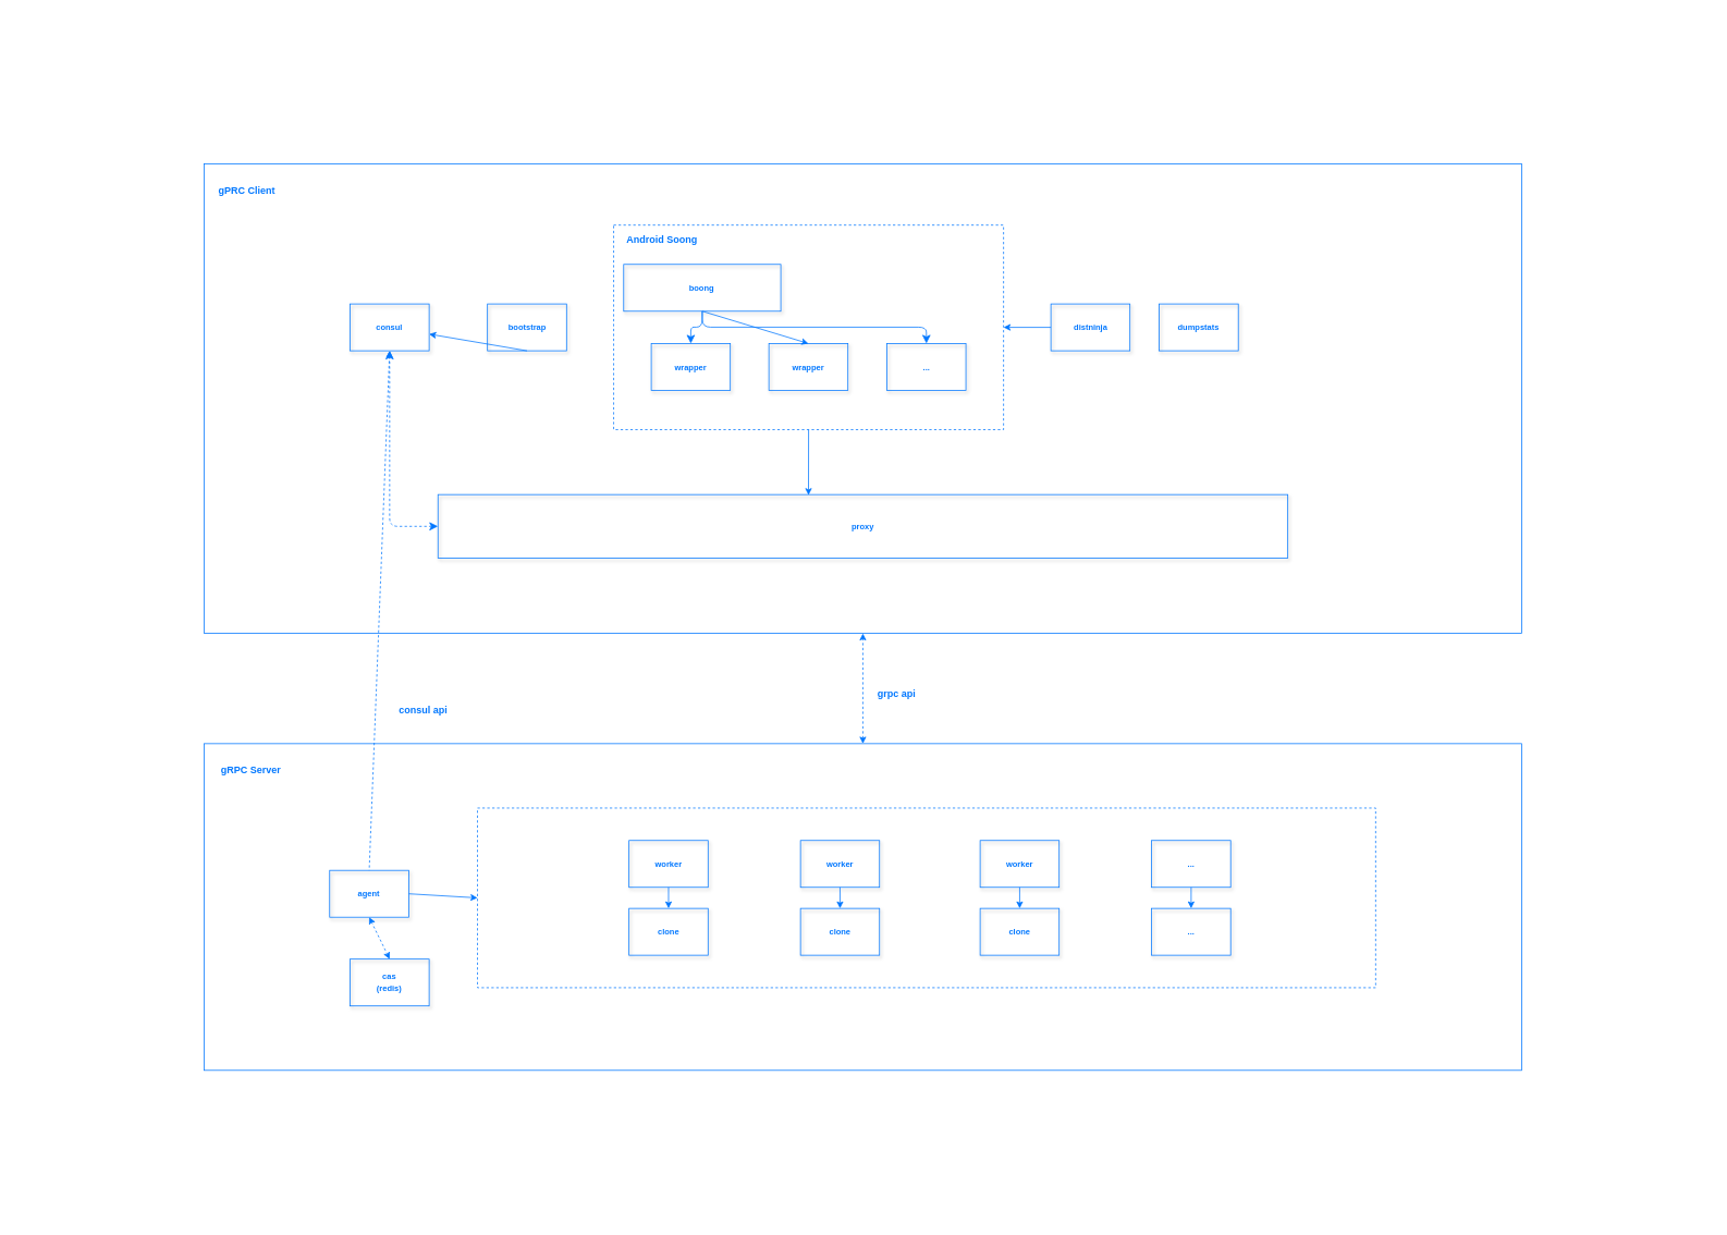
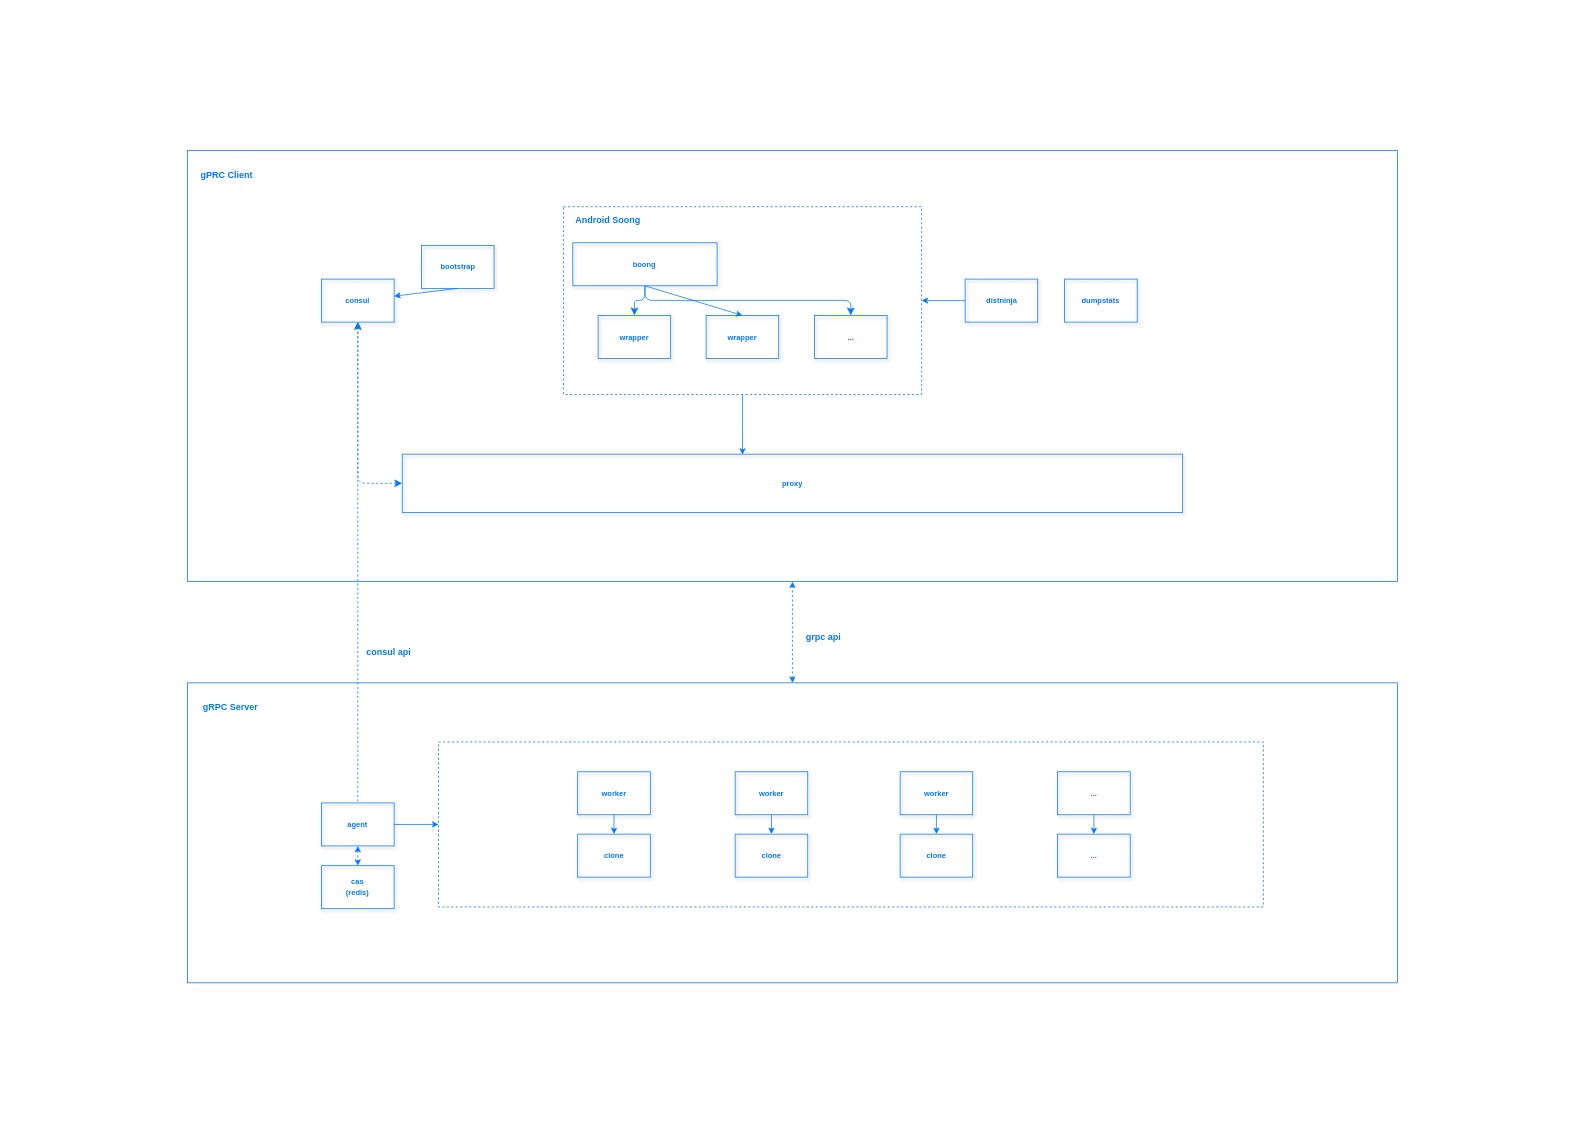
  <mxCell id="0" />
  <mxCell id="1" parent="0" />
  <mxCell id="2" value="" style="rounded=0;whiteSpace=wrap;html=1;dashed=1;strokeColor=#FFFFFF;fillColor=#FFFFFF;" parent="1" vertex="1"><mxGeometry x="20.38" y="20" width="2071.75" height="1470" as="geometry" /></mxCell>
  <mxCell id="3" value="" style="rounded=0;whiteSpace=wrap;html=1;strokeColor=#0077FF;fillColor=none;" parent="1" vertex="1"><mxGeometry x="249.5" y="910" width="1613.5" height="400" as="geometry" /></mxCell>
  <mxCell id="4" value="" style="rounded=0;whiteSpace=wrap;html=1;fontSize=10;dashed=1;strokeColor=#0077FF;fillColor=none;shadow=0;" parent="1" vertex="1"><mxGeometry x="584.26" y="988.82" width="1100" height="220" as="geometry" /></mxCell>
  <mxCell id="5" value="" style="rounded=0;whiteSpace=wrap;html=1;fillColor=none;strokeColor=#0077ff;" parent="1" vertex="1"><mxGeometry x="249.5" y="200" width="1613.5" height="575" as="geometry" /></mxCell>
  <mxCell id="6" value="" style="rounded=0;whiteSpace=wrap;html=1;fontSize=10;dashed=1;strokeColor=#0077FF;fillColor=none;shadow=0;" parent="1" vertex="1"><mxGeometry x="751.02" y="275" width="477.5" height="250.49" as="geometry" /></mxCell>
- <mxCell id="7" value="&lt;b style=&quot;border-color: var(--border-color);&quot;&gt;&lt;font style=&quot;font-size: 10px;&quot;&gt;cas&lt;br&gt;(redis)&lt;/font&gt;&lt;br&gt;&lt;/b&gt;" style="rounded=0;whiteSpace=wrap;html=1;strokeColor=#0077FF;fillColor=none;shadow=1;fontColor=#0077FF;" parent="1" vertex="1"><mxGeometry x="428.26" y="1173.82" width="96.82" height="57.35" as="geometry" /></mxCell>
- <mxCell id="8" value="&lt;b style=&quot;border-color: var(--border-color);&quot;&gt;&lt;font style=&quot;font-size: 10px;&quot;&gt;agent&lt;/font&gt;&lt;/b&gt;" style="rounded=0;whiteSpace=wrap;html=1;strokeColor=#0077FF;fillColor=none;shadow=1;fontColor=#0077FF;" parent="1" vertex="1"><mxGeometry x="403.26" y="1065.14" width="96.82" height="57.35" as="geometry" /></mxCell>
+ <mxCell id="7" value="&lt;b style=&quot;border-color: var(--border-color);&quot;&gt;&lt;font style=&quot;font-size: 10px;&quot;&gt;cas&lt;br&gt;(redis)&lt;/font&gt;&lt;br&gt;&lt;/b&gt;" style="rounded=0;whiteSpace=wrap;html=1;strokeColor=#0077FF;fillColor=none;shadow=1;fontColor=#0077FF;" parent="1" vertex="1"><mxGeometry x="428.26" y="1153.82" width="96.82" height="57.35" as="geometry" /></mxCell>
+ <mxCell id="8" value="&lt;b style=&quot;border-color: var(--border-color);&quot;&gt;&lt;font style=&quot;font-size: 10px;&quot;&gt;agent&lt;/font&gt;&lt;/b&gt;" style="rounded=0;whiteSpace=wrap;html=1;strokeColor=#0077FF;fillColor=none;shadow=1;fontColor=#0077FF;" parent="1" vertex="1"><mxGeometry x="428.26" y="1070.14" width="96.82" height="57.35" as="geometry" /></mxCell>
  <mxCell id="9" value="&lt;b style=&quot;border-color: var(--border-color);&quot;&gt;&lt;font style=&quot;font-size: 10px;&quot;&gt;proxy&lt;/font&gt;&lt;br&gt;&lt;/b&gt;" style="rounded=0;whiteSpace=wrap;html=1;strokeColor=#0077FF;fillColor=none;shadow=1;fontColor=#0077FF;" parent="1" vertex="1"><mxGeometry x="535.89" y="605" width="1040.75" height="77.75" as="geometry" /></mxCell>
- <mxCell id="10" value="&lt;b&gt;&lt;font style=&quot;font-size: 10px;&quot;&gt;bootstrap&lt;/font&gt;&lt;/b&gt;" style="rounded=0;whiteSpace=wrap;html=1;strokeColor=#0077FF;fillColor=none;shadow=1;fontColor=#0077FF;" parent="1" vertex="1"><mxGeometry x="596.52" y="371.57" width="96.82" height="57.35" as="geometry" /></mxCell>
+ <mxCell id="10" value="&lt;b&gt;&lt;font style=&quot;font-size: 10px;&quot;&gt;bootstrap&lt;/font&gt;&lt;/b&gt;" style="rounded=0;whiteSpace=wrap;html=1;strokeColor=#0077FF;fillColor=none;shadow=1;fontColor=#0077FF;" parent="1" vertex="1"><mxGeometry x="561.52" y="326.57" width="96.82" height="57.35" as="geometry" /></mxCell>
  <mxCell id="11" value="&lt;b&gt;&lt;span style=&quot;font-size: 10px;&quot;&gt;distninja&lt;/span&gt;&lt;br&gt;&lt;/b&gt;" style="rounded=0;whiteSpace=wrap;html=1;strokeColor=#0077FF;fillColor=none;shadow=1;fontColor=#0077FF;" parent="1" vertex="1"><mxGeometry x="1286.52" y="371.57" width="96.82" height="57.35" as="geometry" /></mxCell>
  <mxCell id="12" value="&lt;b style=&quot;border-color: var(--border-color);&quot;&gt;gPRC Client&lt;/b&gt;&lt;b&gt;&lt;font&gt;&lt;br&gt;&lt;/font&gt;&lt;/b&gt;" style="text;html=1;strokeColor=none;fillColor=none;align=center;verticalAlign=middle;whiteSpace=wrap;rounded=0;fontColor=#0077FF;" parent="1" vertex="1"><mxGeometry x="259.5" y="215" width="83.5" height="35" as="geometry" /></mxCell>
  <mxCell id="13" value="&lt;b style=&quot;border-color: var(--border-color);&quot;&gt;&lt;font style=&quot;font-size: 10px;&quot;&gt;worker&lt;/font&gt;&lt;br&gt;&lt;/b&gt;" style="rounded=0;whiteSpace=wrap;html=1;strokeColor=#0077FF;fillColor=none;shadow=1;fontColor=#0077FF;" parent="1" vertex="1"><mxGeometry x="769.85" y="1028.56" width="96.82" height="57.35" as="geometry" /></mxCell>
  <mxCell id="14" value="&lt;b style=&quot;border-color: var(--border-color);&quot;&gt;&lt;font style=&quot;font-size: 10px;&quot;&gt;wrapper&lt;/font&gt;&lt;/b&gt;" style="rounded=0;whiteSpace=wrap;html=1;strokeColor=#0077FF;fillColor=none;shadow=1;fontColor=#0077FF;" parent="1" vertex="1"><mxGeometry x="797.09" y="420" width="96.82" height="57.35" as="geometry" /></mxCell>
  <mxCell id="15" value="&lt;b style=&quot;border-color: var(--border-color);&quot;&gt;&lt;font style=&quot;font-size: 10px;&quot;&gt;wrapper&lt;/font&gt;&lt;/b&gt;" style="rounded=0;whiteSpace=wrap;html=1;strokeColor=#0077FF;fillColor=none;shadow=1;fontColor=#0077FF;" parent="1" vertex="1"><mxGeometry x="941.14" y="420" width="96.82" height="57.35" as="geometry" /></mxCell>
  <mxCell id="16" value="&lt;b style=&quot;border-color: var(--border-color);&quot;&gt;&lt;font style=&quot;font-size: 10px;&quot;&gt;...&lt;/font&gt;&lt;/b&gt;" style="rounded=0;whiteSpace=wrap;html=1;strokeColor=#0077FF;fillColor=none;shadow=1;fontColor=#0077FF;" parent="1" vertex="1"><mxGeometry x="1085.63" y="420" width="96.82" height="57.35" as="geometry" /></mxCell>
  <mxCell id="17" value="&lt;b&gt;&lt;font&gt;Android Soong&lt;/font&gt;&lt;/b&gt;" style="text;html=1;strokeColor=none;fillColor=none;align=center;verticalAlign=middle;whiteSpace=wrap;rounded=0;fontColor=#0077FF;shadow=0;" parent="1" vertex="1"><mxGeometry x="755.02" y="280.98" width="110.75" height="24.02" as="geometry" /></mxCell>
  <mxCell id="18" value="" style="endArrow=classic;html=1;exitX=0.5;exitY=1;exitDx=0;exitDy=0;strokeColor=#0077FF;shadow=0;" parent="1" source="10" target="42" edge="1"><mxGeometry width="50" height="50" relative="1" as="geometry"><mxPoint x="1043.89" y="875" as="sourcePoint" /><mxPoint x="583.89" y="605" as="targetPoint" /></mxGeometry></mxCell>
  <mxCell id="19" value="" style="endArrow=classic;html=1;entryX=0.436;entryY=0.009;entryDx=0;entryDy=0;strokeColor=#0077FF;shadow=0;exitX=0.5;exitY=1;exitDx=0;exitDy=0;entryPerimeter=0;" parent="1" source="6" target="9" edge="1"><mxGeometry width="50" height="50" relative="1" as="geometry"><mxPoint x="727.01" y="545" as="sourcePoint" /><mxPoint x="788.51" y="665.51" as="targetPoint" /></mxGeometry></mxCell>
  <mxCell id="20" value="" style="endArrow=classic;html=1;startArrow=none;startFill=0;endFill=1;strokeColor=#0077FF;shadow=0;exitX=0;exitY=0.5;exitDx=0;exitDy=0;entryX=1;entryY=0.5;entryDx=0;entryDy=0;" parent="1" source="11" edge="1" target="6"><mxGeometry width="50" height="50" relative="1" as="geometry"><mxPoint x="1335.01" y="425" as="sourcePoint" /><mxPoint x="1335.01" y="605" as="targetPoint" /></mxGeometry></mxCell>
  <mxCell id="21" value="" style="endArrow=classic;html=1;exitX=1;exitY=0.5;exitDx=0;exitDy=0;entryX=0;entryY=0.5;entryDx=0;entryDy=0;strokeColor=#0077FF;fontColor=#0077FF;shadow=0;" parent="1" source="8" target="4" edge="1"><mxGeometry width="50" height="50" relative="1" as="geometry"><mxPoint x="545.76" y="968.81" as="sourcePoint" /><mxPoint x="588.26" y="1098.815" as="targetPoint" /></mxGeometry></mxCell>
  <mxCell id="22" value="" style="endArrow=classic;startArrow=classic;html=1;exitX=0.5;exitY=1;exitDx=0;exitDy=0;entryX=0.5;entryY=0;entryDx=0;entryDy=0;strokeColor=#0077FF;fontColor=#0077FF;shadow=0;dashed=1;" parent="1" source="8" target="7" edge="1"><mxGeometry width="50" height="50" relative="1" as="geometry"><mxPoint x="615.76" y="1118.81" as="sourcePoint" /><mxPoint x="665.76" y="1068.81" as="targetPoint" /></mxGeometry></mxCell>
  <mxCell id="23" value="&lt;b&gt;grpc api&lt;/b&gt;" style="text;html=1;strokeColor=none;fillColor=none;align=center;verticalAlign=middle;whiteSpace=wrap;rounded=0;fontColor=#0077FF;" parent="1" vertex="1"><mxGeometry x="1063.01" y="835" width="70" height="30" as="geometry" /></mxCell>
  <mxCell id="24" value="" style="endArrow=classic;startArrow=classic;html=1;entryX=0.5;entryY=1;entryDx=0;entryDy=0;exitX=0.5;exitY=0;exitDx=0;exitDy=0;strokeColor=#0077FF;dashed=1;" parent="1" edge="1"><mxGeometry width="50" height="50" relative="1" as="geometry"><mxPoint x="1056.26" y="910" as="sourcePoint" /><mxPoint x="1056.26" y="775" as="targetPoint" /></mxGeometry></mxCell>
  <mxCell id="25" value="&lt;b style=&quot;border-color: var(--border-color);&quot;&gt;&lt;font style=&quot;border-color: var(--border-color); font-size: 10px;&quot;&gt;boong&lt;br&gt;&lt;/font&gt;&lt;/b&gt;" style="rounded=0;whiteSpace=wrap;html=1;strokeColor=#0077FF;fillColor=none;shadow=1;fontColor=#0077FF;" parent="1" vertex="1"><mxGeometry x="763.34" y="323.14" width="192.41" height="57.35" as="geometry" /></mxCell>
  <mxCell id="26" value="&lt;span style=&quot;border-color: var(--border-color);&quot;&gt;gRPC Server&lt;/span&gt;&lt;span&gt;&lt;font&gt;&lt;br&gt;&lt;/font&gt;&lt;/span&gt;" style="text;html=1;strokeColor=none;fillColor=none;align=center;verticalAlign=middle;whiteSpace=wrap;rounded=0;fontColor=#0077FF;fontStyle=1" parent="1" vertex="1"><mxGeometry x="259.5" y="925" width="93.5" height="35" as="geometry" /></mxCell>
  <mxCell id="27" value="&lt;b style=&quot;border-color: var(--border-color);&quot;&gt;&lt;font style=&quot;font-size: 10px;&quot;&gt;clone&lt;/font&gt;&lt;br&gt;&lt;/b&gt;" style="rounded=0;whiteSpace=wrap;html=1;strokeColor=#0077FF;fillColor=none;shadow=1;fontColor=#0077FF;" parent="1" vertex="1"><mxGeometry x="769.85" y="1111.73" width="96.82" height="57.35" as="geometry" /></mxCell>
  <mxCell id="28" value="&lt;b style=&quot;border-color: var(--border-color);&quot;&gt;&lt;b&gt;&lt;font style=&quot;font-size: 10px;&quot;&gt;dumpstats&lt;/font&gt;&lt;/b&gt;&lt;br&gt;&lt;/b&gt;" style="rounded=0;whiteSpace=wrap;html=1;strokeColor=#0077FF;fillColor=none;shadow=1;fontColor=#0077FF;" parent="1" vertex="1"><mxGeometry x="1419.2" y="371.57" width="96.82" height="57.35" as="geometry" /></mxCell>
  <mxCell id="29" value="&lt;b style=&quot;border-color: var(--border-color);&quot;&gt;&lt;font style=&quot;font-size: 10px;&quot;&gt;worker&lt;/font&gt;&lt;br&gt;&lt;/b&gt;" style="rounded=0;whiteSpace=wrap;html=1;strokeColor=#0077FF;fillColor=none;shadow=1;fontColor=#0077FF;" parent="1" vertex="1"><mxGeometry x="979.85" y="1028.56" width="96.82" height="57.35" as="geometry" /></mxCell>
  <mxCell id="30" value="&lt;b style=&quot;border-color: var(--border-color);&quot;&gt;&lt;font style=&quot;font-size: 10px;&quot;&gt;clone&lt;/font&gt;&lt;br&gt;&lt;/b&gt;" style="rounded=0;whiteSpace=wrap;html=1;strokeColor=#0077FF;fillColor=none;shadow=1;fontColor=#0077FF;" parent="1" vertex="1"><mxGeometry x="979.85" y="1111.73" width="96.82" height="57.35" as="geometry" /></mxCell>
  <mxCell id="31" value="&lt;b style=&quot;border-color: var(--border-color);&quot;&gt;&lt;font style=&quot;font-size: 10px;&quot;&gt;worker&lt;/font&gt;&lt;br&gt;&lt;/b&gt;" style="rounded=0;whiteSpace=wrap;html=1;strokeColor=#0077FF;fillColor=none;shadow=1;fontColor=#0077FF;" parent="1" vertex="1"><mxGeometry x="1199.85" y="1028.56" width="96.82" height="57.35" as="geometry" /></mxCell>
  <mxCell id="32" value="&lt;b style=&quot;border-color: var(--border-color);&quot;&gt;&lt;font style=&quot;font-size: 10px;&quot;&gt;clone&lt;/font&gt;&lt;br&gt;&lt;/b&gt;" style="rounded=0;whiteSpace=wrap;html=1;strokeColor=#0077FF;fillColor=none;shadow=1;fontColor=#0077FF;" parent="1" vertex="1"><mxGeometry x="1199.85" y="1111.73" width="96.82" height="57.35" as="geometry" /></mxCell>
  <mxCell id="33" value="&lt;b style=&quot;border-color: var(--border-color);&quot;&gt;&lt;font style=&quot;font-size: 10px;&quot;&gt;...&lt;/font&gt;&lt;br&gt;&lt;/b&gt;" style="rounded=0;whiteSpace=wrap;html=1;strokeColor=#0077FF;fillColor=none;shadow=1;fontColor=#0077FF;" parent="1" vertex="1"><mxGeometry x="1409.85" y="1028.56" width="96.82" height="57.35" as="geometry" /></mxCell>
  <mxCell id="34" value="&lt;b style=&quot;border-color: var(--border-color);&quot;&gt;&lt;font style=&quot;font-size: 10px;&quot;&gt;...&lt;/font&gt;&lt;br&gt;&lt;/b&gt;" style="rounded=0;whiteSpace=wrap;html=1;strokeColor=#0077FF;fillColor=none;shadow=1;fontColor=#0077FF;" parent="1" vertex="1"><mxGeometry x="1409.85" y="1111.73" width="96.82" height="57.35" as="geometry" /></mxCell>
  <mxCell id="35" value="" style="endArrow=classic;html=1;entryX=0.5;entryY=0;entryDx=0;entryDy=0;strokeColor=#0077FF;shadow=0;exitX=0.5;exitY=1;exitDx=0;exitDy=0;" parent="1" source="13" target="27" edge="1"><mxGeometry width="50" height="50" relative="1" as="geometry"><mxPoint x="817.85" y="1085.91" as="sourcePoint" /><mxPoint x="817.737" y="1166.12" as="targetPoint" /></mxGeometry></mxCell>
  <mxCell id="36" value="" style="endArrow=classic;html=1;entryX=0.5;entryY=0;entryDx=0;entryDy=0;strokeColor=#0077FF;shadow=0;exitX=0.5;exitY=1;exitDx=0;exitDy=0;" parent="1" source="29" target="30" edge="1"><mxGeometry width="50" height="50" relative="1" as="geometry"><mxPoint x="1033.01" y="1085.9" as="sourcePoint" /><mxPoint x="1033.01" y="1111.72" as="targetPoint" /></mxGeometry></mxCell>
  <mxCell id="37" value="" style="endArrow=classic;html=1;entryX=0.5;entryY=0;entryDx=0;entryDy=0;strokeColor=#0077FF;shadow=0;exitX=0.5;exitY=1;exitDx=0;exitDy=0;" parent="1" source="31" target="32" edge="1"><mxGeometry width="50" height="50" relative="1" as="geometry"><mxPoint x="1248.02" y="1085.91" as="sourcePoint" /><mxPoint x="1248.02" y="1111.73" as="targetPoint" /></mxGeometry></mxCell>
  <mxCell id="38" value="" style="endArrow=classic;html=1;entryX=0.5;entryY=0;entryDx=0;entryDy=0;strokeColor=#0077FF;shadow=0;exitX=0.5;exitY=1;exitDx=0;exitDy=0;" parent="1" source="33" target="34" edge="1"><mxGeometry width="50" height="50" relative="1" as="geometry"><mxPoint x="1458.15" y="1085.91" as="sourcePoint" /><mxPoint x="1458.15" y="1111.73" as="targetPoint" /></mxGeometry></mxCell>
  <mxCell id="39" value="" style="edgeStyle=elbowEdgeStyle;elbow=vertical;endArrow=classic;html=1;rounded=1;endSize=8;startSize=8;exitX=0.5;exitY=1;exitDx=0;exitDy=0;entryX=0.5;entryY=0;entryDx=0;entryDy=0;strokeColor=#0077FF;" parent="1" source="25" target="16" edge="1"><mxGeometry width="50" height="50" relative="1" as="geometry"><mxPoint x="1032.79" y="644" as="sourcePoint" /><mxPoint x="1082.79" y="594" as="targetPoint" /></mxGeometry></mxCell>
  <mxCell id="40" value="" style="edgeStyle=elbowEdgeStyle;elbow=vertical;endArrow=classic;html=1;rounded=1;endSize=8;startSize=8;exitX=0.5;exitY=1;exitDx=0;exitDy=0;entryX=0.5;entryY=0;entryDx=0;entryDy=0;strokeColor=#0077FF;" parent="1" source="25" target="14" edge="1"><mxGeometry width="50" height="50" relative="1" as="geometry"><mxPoint x="999.545" y="390.49" as="sourcePoint" /><mxPoint x="1143.59" y="430" as="targetPoint" /></mxGeometry></mxCell>
  <mxCell id="41" value="" style="endArrow=classic;html=1;entryX=0.5;entryY=0;entryDx=0;entryDy=0;strokeColor=#0077FF;shadow=0;exitX=0.5;exitY=1;exitDx=0;exitDy=0;" parent="1" source="25" target="15" edge="1"><mxGeometry width="50" height="50" relative="1" as="geometry"><mxPoint x="999.55" y="535.49" as="sourcePoint" /><mxPoint x="999.437" y="615.7" as="targetPoint" /></mxGeometry></mxCell>
  <mxCell id="42" value="&lt;b style=&quot;border-color: var(--border-color); font-size: 10px;&quot;&gt;consul&lt;/b&gt;" style="rounded=0;whiteSpace=wrap;html=1;strokeColor=#0077FF;fillColor=none;shadow=1;fontColor=#0077FF;" parent="1" vertex="1"><mxGeometry x="428.26" y="371.57" width="96.82" height="57.35" as="geometry" /></mxCell>
  <mxCell id="43" value="" style="endArrow=none;html=1;exitX=0.5;exitY=1;exitDx=0;exitDy=0;strokeColor=#0077FF;shadow=0;entryX=0.5;entryY=0;entryDx=0;entryDy=0;startArrow=classic;startFill=1;dashed=1;" parent="1" source="42" target="8" edge="1"><mxGeometry width="50" height="50" relative="1" as="geometry"><mxPoint x="655.01" y="439" as="sourcePoint" /><mxPoint x="655.01" y="617" as="targetPoint" /></mxGeometry></mxCell>
  <mxCell id="44" value="&lt;b&gt;consul api&lt;/b&gt;" style="text;html=1;strokeColor=none;fillColor=none;align=center;verticalAlign=middle;whiteSpace=wrap;rounded=0;fontColor=#0077FF;" parent="1" vertex="1"><mxGeometry x="478.01" y="855" width="80" height="30" as="geometry" /></mxCell>
  <mxCell id="45" value="" style="edgeStyle=segmentEdgeStyle;endArrow=classic;html=1;curved=0;rounded=1;endSize=8;startSize=8;exitX=0;exitY=0.5;exitDx=0;exitDy=0;entryX=0.5;entryY=1;entryDx=0;entryDy=0;dashed=1;strokeColor=#0077FF;startArrow=classic;startFill=1;" parent="1" source="9" target="42" edge="1"><mxGeometry width="50" height="50" relative="1" as="geometry"><mxPoint x="373.01" y="894" as="sourcePoint" /><mxPoint x="423.01" y="844" as="targetPoint" /></mxGeometry></mxCell>
